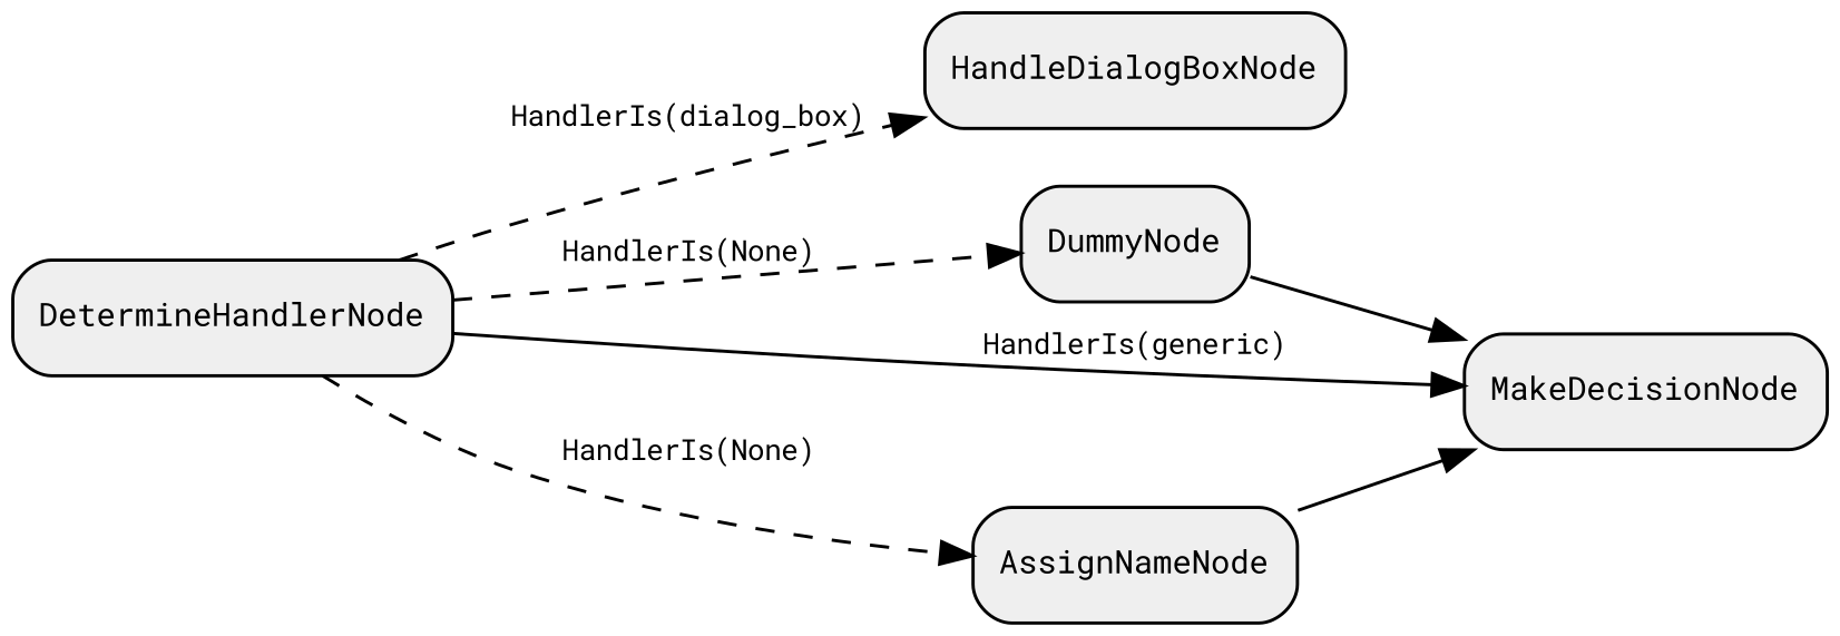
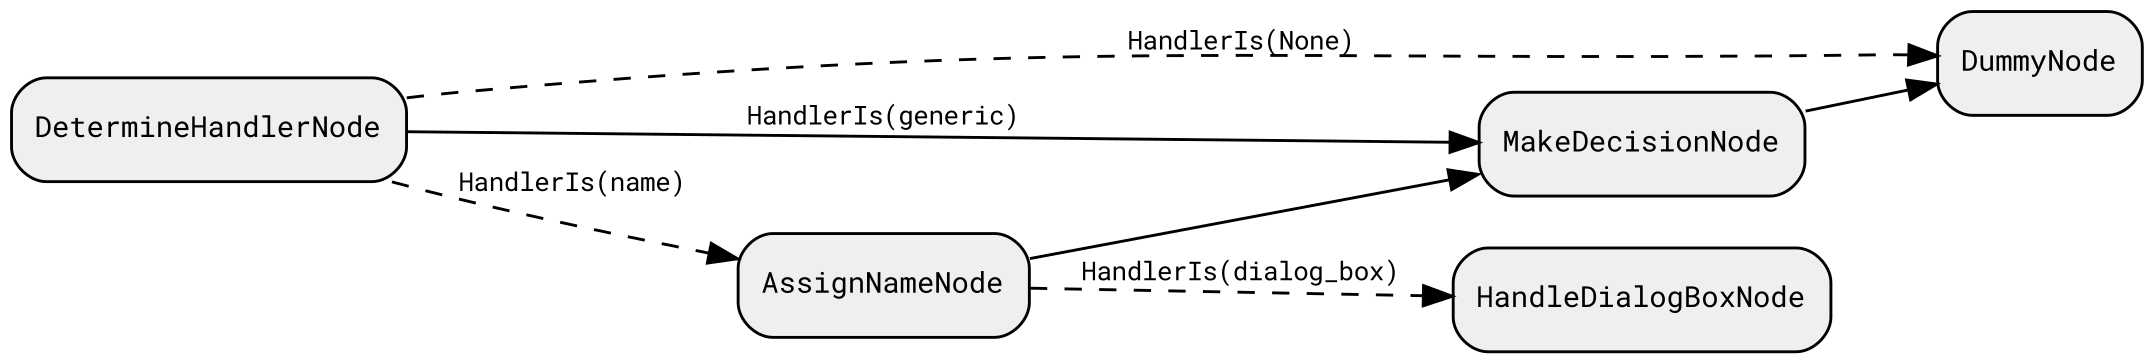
  digraph {
    compound=true
    fontname="Roboto Mono"
    rankdir=LR
    node [fillcolor="#EFEFEF" fontname="Roboto Mono" fontsize=10 shape=box style="rounded,filled"]
    edge [fontname="Roboto Mono" fontsize=9 style=solid]
    n1 [label=HandleDialogBoxNode]
    n2 [label=DummyNode]
    n3 [label=MakeDecisionNode]
    n4 [label=DetermineHandlerNode]
    n5 [label=AssignNameNode]
-   n2 -> n3
-   n4 -> n1 [label="HandlerIs(dialog_box)" style=dashed]
+   n3 -> n2
+   n5 -> n1 [label="HandlerIs(dialog_box)" style=dashed]
    n4 -> n2 [label="HandlerIs(None)" style=dashed]
    n4 -> n3 [label="HandlerIs(generic)"]
-   n4 -> n5 [label="HandlerIs(None)" style=dashed]
+   n4 -> n5 [label="HandlerIs(name)" style=dashed]
    n5 -> n3
  }
